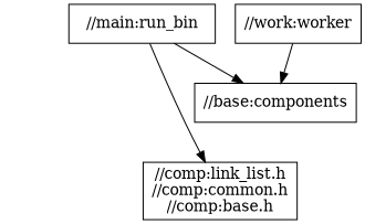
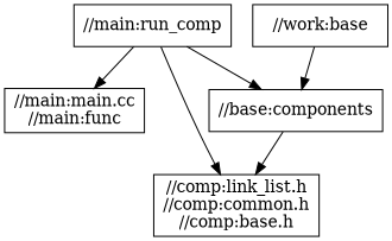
  digraph {
    node [shape=box]
-   "//main:run_bin"
+   "//main:run_bin" [label="//main:run_comp"]
+   "//main:main.cc\n//main:func"
    n3 [label="//base:components"]
    "//comp:link_list.h\n//comp:common.h\n//comp:base.h"
-   "//work:worker"
+   "//work:worker" [label="//work:base"]
+   "//main:run_bin" -> "//main:main.cc\n//main:func"
    "//main:run_bin" -> n3
    "//main:run_bin" -> "//comp:link_list.h\n//comp:common.h\n//comp:base.h"
+   n3 -> "//comp:link_list.h\n//comp:common.h\n//comp:base.h"
    "//work:worker" -> n3
  }
